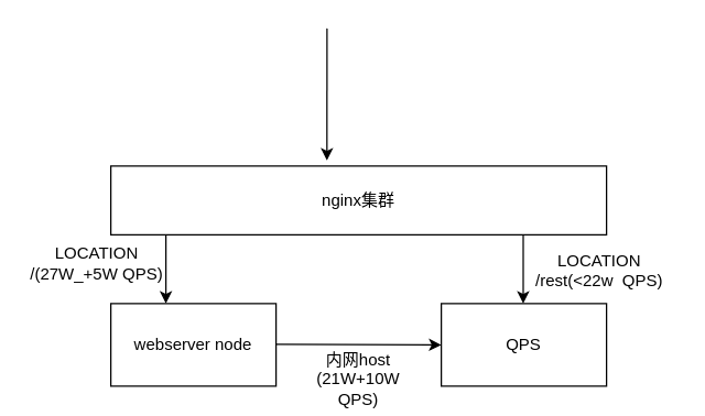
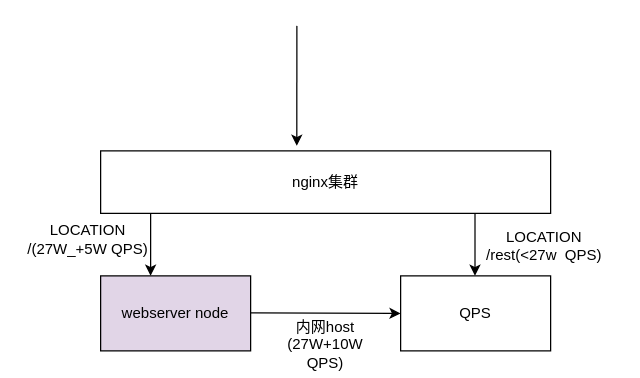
  <mxCell id="0" />
  <mxCell id="1" parent="0" />
  <mxCell id="2" value="nginx集群" style="rounded=0;whiteSpace=wrap;html=1;" vertex="1" parent="1"><mxGeometry x="80" y="120" width="360" height="50" as="geometry" /></mxCell>
  <mxCell id="3" value="" style="endArrow=classic;html=1;" edge="1" parent="1"><mxGeometry width="50" height="50" relative="1" as="geometry"><mxPoint x="120" y="170" as="sourcePoint" /><mxPoint x="120" y="220" as="targetPoint" /></mxGeometry></mxCell>
- <mxCell id="4" value="webserver node" style="rounded=0;whiteSpace=wrap;html=1;" vertex="1" parent="1"><mxGeometry x="80" y="220" width="120" height="60" as="geometry" /></mxCell>
+ <mxCell id="4" value="webserver node" style="rounded=0;whiteSpace=wrap;html=1;fillColor=#e1d5e7;" vertex="1" parent="1"><mxGeometry x="80" y="220" width="120" height="60" as="geometry" /></mxCell>
  <mxCell id="5" value="" style="endArrow=classic;html=1;entryX=0.436;entryY=-0.08;entryDx=0;entryDy=0;entryPerimeter=0;" edge="1" parent="1" target="2"><mxGeometry width="50" height="50" relative="1" as="geometry"><mxPoint x="237" y="20" as="sourcePoint" /><mxPoint x="230" y="50" as="targetPoint" /></mxGeometry></mxCell>
  <mxCell id="6" value="QPS" style="rounded=0;whiteSpace=wrap;html=1;" vertex="1" parent="1"><mxGeometry x="320" y="220" width="120" height="60" as="geometry" /></mxCell>
  <mxCell id="7" value="" style="endArrow=classic;html=1;" edge="1" parent="1"><mxGeometry width="50" height="50" relative="1" as="geometry"><mxPoint x="379.5" y="170" as="sourcePoint" /><mxPoint x="379.5" y="220" as="targetPoint" /></mxGeometry></mxCell>
  <mxCell id="8" value="" style="endArrow=classic;html=1;" edge="1" parent="1"><mxGeometry width="50" height="50" relative="1" as="geometry"><mxPoint x="200" y="249.5" as="sourcePoint" /><mxPoint x="320" y="250" as="targetPoint" /></mxGeometry></mxCell>
  <mxCell id="9" value="LOCATION /(27W_+5W QPS)" style="text;html=1;strokeColor=none;fillColor=none;align=center;verticalAlign=middle;whiteSpace=wrap;rounded=0;" vertex="1" parent="1"><mxGeometry x="20" y="181" width="100" height="20" as="geometry" /></mxCell>
- <mxCell id="10" value="LOCATION /rest(&amp;lt;22w&amp;nbsp; QPS)" style="text;html=1;strokeColor=none;fillColor=none;align=center;verticalAlign=middle;whiteSpace=wrap;rounded=0;" vertex="1" parent="1"><mxGeometry x="380" y="190" width="110" height="11" as="geometry" /></mxCell>
- <mxCell id="11" value="内网host&lt;br&gt;(21W+10W QPS)" style="text;html=1;strokeColor=none;fillColor=none;align=center;verticalAlign=middle;whiteSpace=wrap;rounded=0;" vertex="1" parent="1"><mxGeometry x="225" y="270" width="70" height="10" as="geometry" /></mxCell>
+ <mxCell id="10" value="LOCATION /rest(&amp;lt;27w&amp;nbsp; QPS)" style="text;html=1;strokeColor=none;fillColor=none;align=center;verticalAlign=middle;whiteSpace=wrap;rounded=0;" vertex="1" parent="1"><mxGeometry x="380" y="190" width="110" height="11" as="geometry" /></mxCell>
+ <mxCell id="11" value="内网host&lt;br&gt;(27W+10W QPS)" style="text;html=1;strokeColor=none;fillColor=none;align=center;verticalAlign=middle;whiteSpace=wrap;rounded=0;" vertex="1" parent="1"><mxGeometry x="225" y="270" width="70" height="10" as="geometry" /></mxCell>
